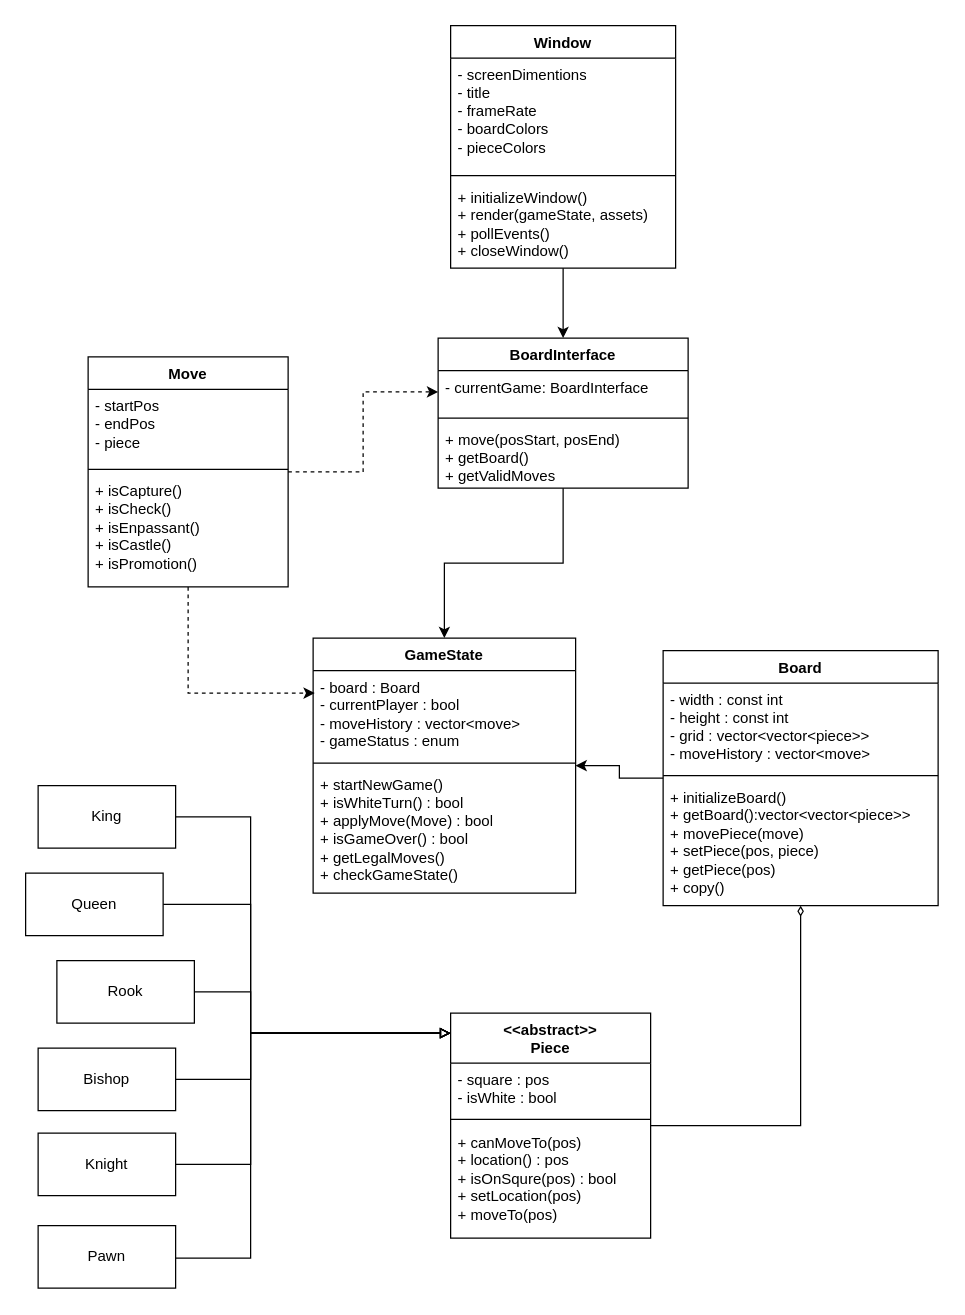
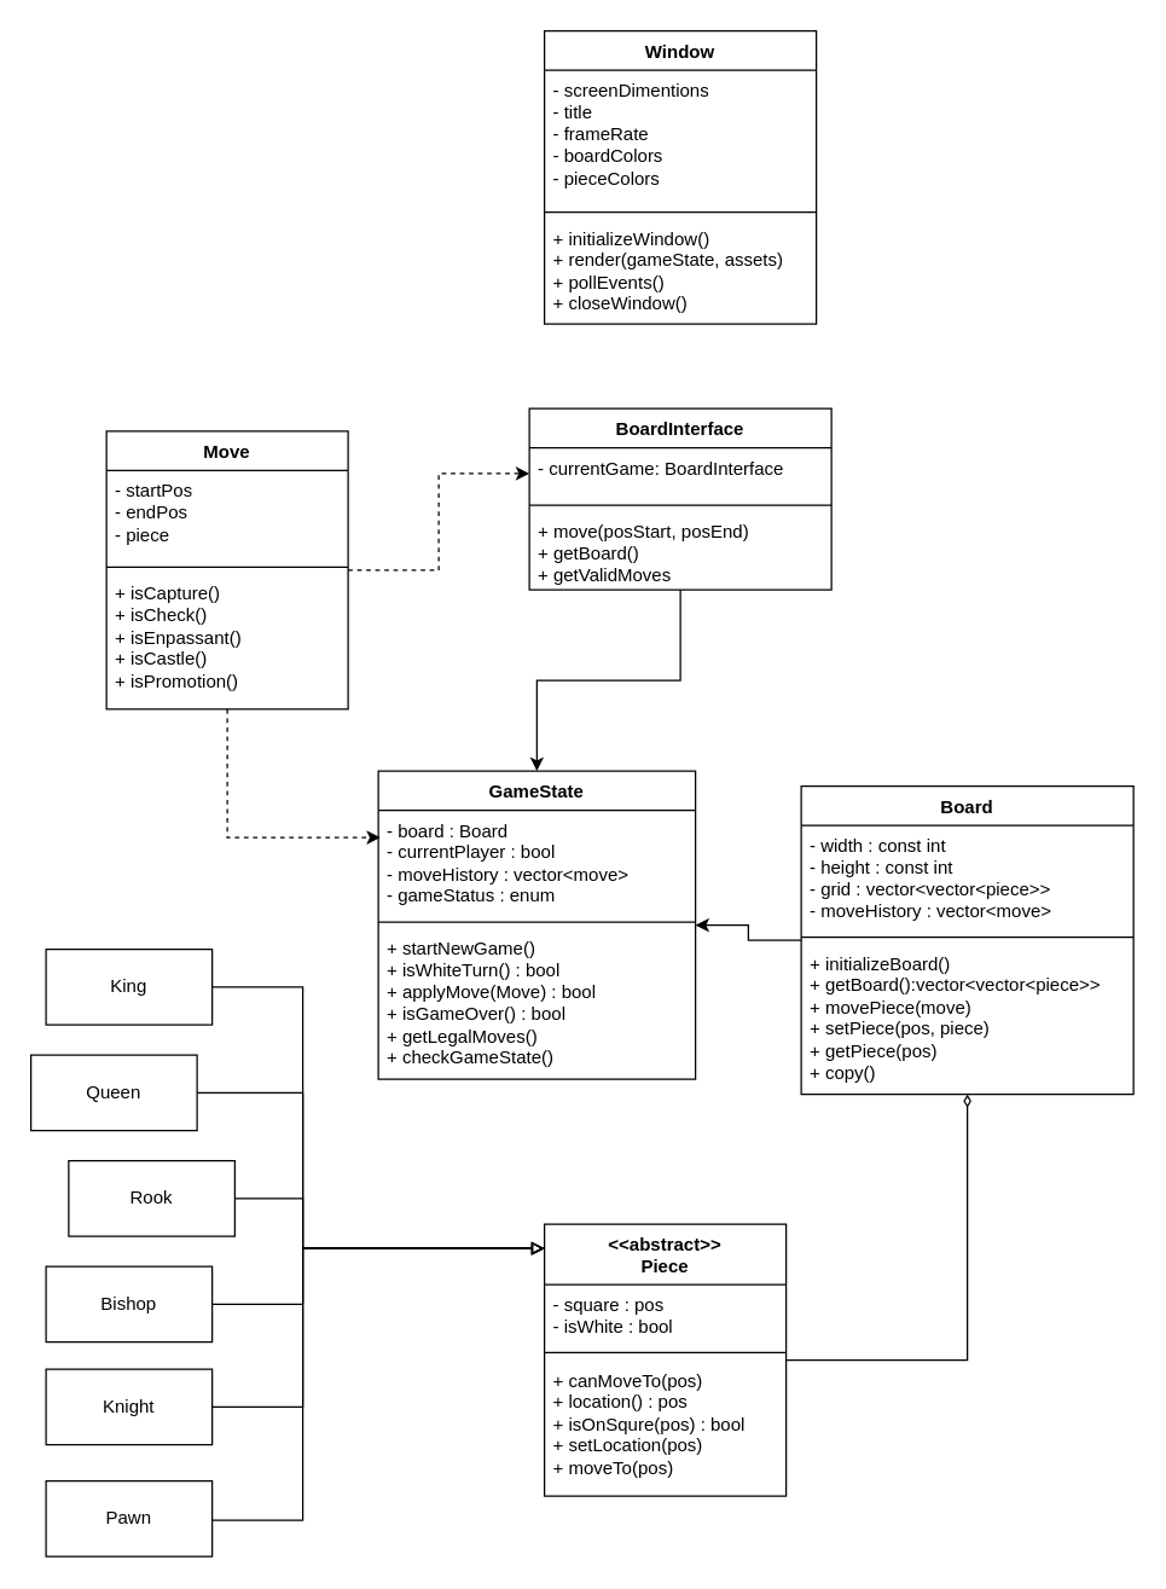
  <mxCell id="0" />
  <mxCell id="1" parent="0" />
  <mxCell id="2" value="BoardInterface" style="swimlane;fontStyle=1;align=center;verticalAlign=top;childLayout=stackLayout;horizontal=1;startSize=26;horizontalStack=0;resizeParent=1;resizeParentMax=0;resizeLast=0;collapsible=1;marginBottom=0;whiteSpace=wrap;html=1;" parent="1" vertex="1"><mxGeometry x="350" y="270" width="200" height="120" as="geometry" /></mxCell>
  <mxCell id="3" value="- currentGame: BoardInterface" style="text;strokeColor=none;fillColor=none;align=left;verticalAlign=top;spacingLeft=4;spacingRight=4;overflow=hidden;rotatable=0;points=[[0,0.5],[1,0.5]];portConstraint=eastwest;whiteSpace=wrap;html=1;" parent="2" vertex="1"><mxGeometry y="26" width="200" height="34" as="geometry" /></mxCell>
  <mxCell id="4" value="" style="line;strokeWidth=1;fillColor=none;align=left;verticalAlign=middle;spacingTop=-1;spacingLeft=3;spacingRight=3;rotatable=0;labelPosition=right;points=[];portConstraint=eastwest;strokeColor=inherit;" parent="2" vertex="1"><mxGeometry y="60" width="200" height="8" as="geometry" /></mxCell>
  <mxCell id="5" value="+ move(posStart, posEnd)&lt;div&gt;+ getBoard()&lt;/div&gt;&lt;div&gt;+ getValidMoves&lt;/div&gt;" style="text;strokeColor=none;fillColor=none;align=left;verticalAlign=top;spacingLeft=4;spacingRight=4;overflow=hidden;rotatable=0;points=[[0,0.5],[1,0.5]];portConstraint=eastwest;whiteSpace=wrap;html=1;" parent="2" vertex="1"><mxGeometry y="68" width="200" height="52" as="geometry" /></mxCell>
  <mxCell id="6" value="GameState&lt;div&gt;&lt;br&gt;&lt;/div&gt;" style="swimlane;fontStyle=1;align=center;verticalAlign=top;childLayout=stackLayout;horizontal=1;startSize=26;horizontalStack=0;resizeParent=1;resizeParentMax=0;resizeLast=0;collapsible=1;marginBottom=0;whiteSpace=wrap;html=1;" parent="1" vertex="1"><mxGeometry x="250" y="510" width="210" height="204" as="geometry" /></mxCell>
  <mxCell id="7" value="- board : Board&lt;div&gt;- currentPlayer : bool&lt;/div&gt;&lt;div&gt;- moveHistory : vector&amp;lt;move&amp;gt;&lt;/div&gt;&lt;div&gt;- gameStatus : enum&lt;/div&gt;" style="text;strokeColor=none;fillColor=none;align=left;verticalAlign=top;spacingLeft=4;spacingRight=4;overflow=hidden;rotatable=0;points=[[0,0.5],[1,0.5]];portConstraint=eastwest;whiteSpace=wrap;html=1;" parent="6" vertex="1"><mxGeometry y="26" width="210" height="70" as="geometry" /></mxCell>
  <mxCell id="8" value="" style="line;strokeWidth=1;fillColor=none;align=left;verticalAlign=middle;spacingTop=-1;spacingLeft=3;spacingRight=3;rotatable=0;labelPosition=right;points=[];portConstraint=eastwest;strokeColor=inherit;" parent="6" vertex="1"><mxGeometry y="96" width="210" height="8" as="geometry" /></mxCell>
  <mxCell id="9" value="&lt;div&gt;+ startNewGame()&lt;/div&gt;+ isWhiteTurn() : bool&lt;div&gt;+ applyMove(Move) : bool&lt;/div&gt;&lt;div&gt;+ isGameOver() : bool&lt;/div&gt;&lt;div&gt;+ getLegalMoves()&lt;/div&gt;&lt;div&gt;+ checkGameState()&lt;/div&gt;" style="text;strokeColor=none;fillColor=none;align=left;verticalAlign=top;spacingLeft=4;spacingRight=4;overflow=hidden;rotatable=0;points=[[0,0.5],[1,0.5]];portConstraint=eastwest;whiteSpace=wrap;html=1;" parent="6" vertex="1"><mxGeometry y="104" width="210" height="100" as="geometry" /></mxCell>
  <mxCell id="10" value="Window" style="swimlane;fontStyle=1;align=center;verticalAlign=top;childLayout=stackLayout;horizontal=1;startSize=26;horizontalStack=0;resizeParent=1;resizeParentMax=0;resizeLast=0;collapsible=1;marginBottom=0;whiteSpace=wrap;html=1;" parent="1" vertex="1"><mxGeometry x="360" y="20" width="180" height="194" as="geometry" /></mxCell>
  <mxCell id="11" value="- screenDimentions&lt;div&gt;- title&lt;/div&gt;&lt;div&gt;- frameRate&lt;/div&gt;&lt;div&gt;&lt;div&gt;- boardColors&lt;/div&gt;&lt;div&gt;- pieceColors&lt;/div&gt;&lt;/div&gt;" style="text;strokeColor=none;fillColor=none;align=left;verticalAlign=top;spacingLeft=4;spacingRight=4;overflow=hidden;rotatable=0;points=[[0,0.5],[1,0.5]];portConstraint=eastwest;whiteSpace=wrap;html=1;" parent="10" vertex="1"><mxGeometry y="26" width="180" height="90" as="geometry" /></mxCell>
  <mxCell id="12" value="" style="line;strokeWidth=1;fillColor=none;align=left;verticalAlign=middle;spacingTop=-1;spacingLeft=3;spacingRight=3;rotatable=0;labelPosition=right;points=[];portConstraint=eastwest;strokeColor=inherit;" parent="10" vertex="1"><mxGeometry y="116" width="180" height="8" as="geometry" /></mxCell>
  <mxCell id="13" value="&lt;div&gt;+ initializeWindow()&lt;/div&gt;+ render(gameState, assets)&lt;div&gt;+ pollEvents()&lt;/div&gt;&lt;div&gt;+ closeWindow()&lt;/div&gt;" style="text;strokeColor=none;fillColor=none;align=left;verticalAlign=top;spacingLeft=4;spacingRight=4;overflow=hidden;rotatable=0;points=[[0,0.5],[1,0.5]];portConstraint=eastwest;whiteSpace=wrap;html=1;" parent="10" vertex="1"><mxGeometry y="124" width="180" height="70" as="geometry" /></mxCell>
- <mxCell id="14" style="edgeStyle=orthogonalEdgeStyle;rounded=0;orthogonalLoop=1;jettySize=auto;html=1;" parent="1" source="10" target="2" edge="1"><mxGeometry relative="1" as="geometry"><mxPoint x="880" y="1030" as="targetPoint" /></mxGeometry></mxCell>
  <mxCell id="15" style="edgeStyle=orthogonalEdgeStyle;rounded=0;orthogonalLoop=1;jettySize=auto;html=1;endArrow=diamondThin;endFill=0;" parent="1" source="39" target="17" edge="1"><mxGeometry relative="1" as="geometry"><mxPoint x="340" y="816" as="sourcePoint" /></mxGeometry></mxCell>
  <mxCell id="16" style="edgeStyle=orthogonalEdgeStyle;rounded=0;orthogonalLoop=1;jettySize=auto;html=1;" parent="1" source="17" target="6" edge="1"><mxGeometry relative="1" as="geometry"><mxPoint x="210" y="490" as="sourcePoint" /><mxPoint x="270" y="510" as="targetPoint" /></mxGeometry></mxCell>
  <mxCell id="17" value="Board" style="swimlane;fontStyle=1;align=center;verticalAlign=top;childLayout=stackLayout;horizontal=1;startSize=26;horizontalStack=0;resizeParent=1;resizeParentMax=0;resizeLast=0;collapsible=1;marginBottom=0;whiteSpace=wrap;html=1;" parent="1" vertex="1"><mxGeometry x="530" y="520" width="220" height="204" as="geometry" /></mxCell>
  <mxCell id="18" value="&lt;div&gt;- width : const int&lt;/div&gt;&lt;div&gt;- height : const int&lt;/div&gt;- grid : vector&amp;lt;vector&amp;lt;piece&amp;gt;&amp;gt;&lt;div&gt;- moveHistory : vector&amp;lt;move&amp;gt;&lt;/div&gt;" style="text;strokeColor=none;fillColor=none;align=left;verticalAlign=top;spacingLeft=4;spacingRight=4;overflow=hidden;rotatable=0;points=[[0,0.5],[1,0.5]];portConstraint=eastwest;whiteSpace=wrap;html=1;" parent="17" vertex="1"><mxGeometry y="26" width="220" height="70" as="geometry" /></mxCell>
  <mxCell id="19" value="" style="line;strokeWidth=1;fillColor=none;align=left;verticalAlign=middle;spacingTop=-1;spacingLeft=3;spacingRight=3;rotatable=0;labelPosition=right;points=[];portConstraint=eastwest;strokeColor=inherit;" parent="17" vertex="1"><mxGeometry y="96" width="220" height="8" as="geometry" /></mxCell>
  <mxCell id="20" value="+ initializeBoard()&lt;div&gt;+ getBoard():vector&amp;lt;vector&amp;lt;piece&amp;gt;&amp;gt;&lt;div&gt;+ movePiece(move)&lt;/div&gt;&lt;div&gt;+ setPiece(pos, piece)&lt;/div&gt;&lt;div&gt;+ getPiece(pos)&lt;/div&gt;&lt;div&gt;+ copy()&lt;/div&gt;&lt;/div&gt;" style="text;strokeColor=none;fillColor=none;align=left;verticalAlign=top;spacingLeft=4;spacingRight=4;overflow=hidden;rotatable=0;points=[[0,0.5],[1,0.5]];portConstraint=eastwest;whiteSpace=wrap;html=1;" parent="17" vertex="1"><mxGeometry y="104" width="220" height="100" as="geometry" /></mxCell>
  <mxCell id="21" style="edgeStyle=orthogonalEdgeStyle;rounded=0;orthogonalLoop=1;jettySize=auto;html=1;endArrow=block;endFill=0;" parent="1" source="22" target="39" edge="1"><mxGeometry relative="1" as="geometry"><Array as="points"><mxPoint x="200" y="653" /><mxPoint x="200" y="826" /></Array><mxPoint x="670" y="590" as="targetPoint" /></mxGeometry></mxCell>
  <mxCell id="22" value="King" style="html=1;whiteSpace=wrap;" parent="1" vertex="1"><mxGeometry x="30" y="628" width="110" height="50" as="geometry" /></mxCell>
  <mxCell id="23" style="edgeStyle=orthogonalEdgeStyle;rounded=0;orthogonalLoop=1;jettySize=auto;html=1;endArrow=block;endFill=0;" parent="1" source="24" target="39" edge="1"><mxGeometry relative="1" as="geometry"><mxPoint x="670" y="590" as="targetPoint" /><Array as="points"><mxPoint x="200" y="723" /><mxPoint x="200" y="826" /></Array></mxGeometry></mxCell>
  <mxCell id="24" value="Queen" style="html=1;whiteSpace=wrap;" parent="1" vertex="1"><mxGeometry x="20" y="698" width="110" height="50" as="geometry" /></mxCell>
  <mxCell id="25" style="edgeStyle=orthogonalEdgeStyle;rounded=0;orthogonalLoop=1;jettySize=auto;html=1;endArrow=block;endFill=0;" parent="1" source="26" target="39" edge="1"><mxGeometry relative="1" as="geometry"><mxPoint x="670" y="590" as="targetPoint" /><Array as="points"><mxPoint x="200" y="793" /><mxPoint x="200" y="826" /></Array></mxGeometry></mxCell>
  <mxCell id="26" value="Rook" style="html=1;whiteSpace=wrap;" parent="1" vertex="1"><mxGeometry x="45" y="768" width="110" height="50" as="geometry" /></mxCell>
  <mxCell id="27" style="edgeStyle=orthogonalEdgeStyle;rounded=0;orthogonalLoop=1;jettySize=auto;html=1;endArrow=block;endFill=0;" parent="1" source="28" target="39" edge="1"><mxGeometry relative="1" as="geometry"><mxPoint x="670" y="590" as="targetPoint" /><Array as="points"><mxPoint x="200" y="863" /><mxPoint x="200" y="826" /></Array></mxGeometry></mxCell>
  <mxCell id="28" value="Bishop" style="html=1;whiteSpace=wrap;" parent="1" vertex="1"><mxGeometry x="30" y="838" width="110" height="50" as="geometry" /></mxCell>
  <mxCell id="29" style="edgeStyle=orthogonalEdgeStyle;rounded=0;orthogonalLoop=1;jettySize=auto;html=1;endArrow=block;endFill=0;" parent="1" source="30" target="39" edge="1"><mxGeometry relative="1" as="geometry"><mxPoint x="670" y="590" as="targetPoint" /><Array as="points"><mxPoint x="200" y="931" /><mxPoint x="200" y="826" /></Array></mxGeometry></mxCell>
  <mxCell id="30" value="Knight" style="html=1;whiteSpace=wrap;" parent="1" vertex="1"><mxGeometry x="30" y="906" width="110" height="50" as="geometry" /></mxCell>
  <mxCell id="31" value="Pawn" style="html=1;whiteSpace=wrap;" parent="1" vertex="1"><mxGeometry x="30" y="980" width="110" height="50" as="geometry" /></mxCell>
  <mxCell id="32" style="edgeStyle=orthogonalEdgeStyle;rounded=0;orthogonalLoop=1;jettySize=auto;html=1;" parent="1" source="2" target="6" edge="1"><mxGeometry relative="1" as="geometry"><mxPoint x="700" y="513.5" as="sourcePoint" /><mxPoint x="630" y="570" as="targetPoint" /></mxGeometry></mxCell>
  <mxCell id="33" style="edgeStyle=orthogonalEdgeStyle;rounded=0;orthogonalLoop=1;jettySize=auto;html=1;dashed=1;entryX=0;entryY=0.5;entryDx=0;entryDy=0;" parent="1" source="34" target="3" edge="1"><mxGeometry relative="1" as="geometry"><mxPoint x="750" y="624" as="targetPoint" /></mxGeometry></mxCell>
  <mxCell id="34" value="Move" style="swimlane;fontStyle=1;align=center;verticalAlign=top;childLayout=stackLayout;horizontal=1;startSize=26;horizontalStack=0;resizeParent=1;resizeParentMax=0;resizeLast=0;collapsible=1;marginBottom=0;whiteSpace=wrap;html=1;" parent="1" vertex="1"><mxGeometry x="70" y="285" width="160" height="184" as="geometry" /></mxCell>
  <mxCell id="35" value="- startPos&lt;div&gt;- endPos&lt;/div&gt;&lt;div&gt;- piece&lt;/div&gt;" style="text;strokeColor=none;fillColor=none;align=left;verticalAlign=top;spacingLeft=4;spacingRight=4;overflow=hidden;rotatable=0;points=[[0,0.5],[1,0.5]];portConstraint=eastwest;whiteSpace=wrap;html=1;" parent="34" vertex="1"><mxGeometry y="26" width="160" height="60" as="geometry" /></mxCell>
  <mxCell id="36" value="" style="line;strokeWidth=1;fillColor=none;align=left;verticalAlign=middle;spacingTop=-1;spacingLeft=3;spacingRight=3;rotatable=0;labelPosition=right;points=[];portConstraint=eastwest;strokeColor=inherit;" parent="34" vertex="1"><mxGeometry y="86" width="160" height="8" as="geometry" /></mxCell>
  <mxCell id="37" value="+ isCapture()&lt;div&gt;+ isCheck()&lt;/div&gt;&lt;div&gt;+ isEnpassant()&lt;/div&gt;&lt;div&gt;+ isCastle()&lt;/div&gt;&lt;div&gt;+ isPromotion()&lt;/div&gt;" style="text;strokeColor=none;fillColor=none;align=left;verticalAlign=top;spacingLeft=4;spacingRight=4;overflow=hidden;rotatable=0;points=[[0,0.5],[1,0.5]];portConstraint=eastwest;whiteSpace=wrap;html=1;" parent="34" vertex="1"><mxGeometry y="94" width="160" height="90" as="geometry" /></mxCell>
  <mxCell id="38" value="" style="edgeStyle=orthogonalEdgeStyle;rounded=0;orthogonalLoop=1;jettySize=auto;html=1;endArrow=block;endFill=0;" edge="1" parent="1" target="39"><mxGeometry relative="1" as="geometry"><mxPoint x="670" y="590" as="targetPoint" /><mxPoint x="140" y="1006" as="sourcePoint" /><Array as="points"><mxPoint x="200" y="1006" /><mxPoint x="200" y="826" /></Array></mxGeometry></mxCell>
  <mxCell id="39" value="&lt;div&gt;&amp;lt;&amp;lt;abstract&amp;gt;&amp;gt;&lt;/div&gt;Piece" style="swimlane;fontStyle=1;align=center;verticalAlign=top;childLayout=stackLayout;horizontal=1;startSize=40;horizontalStack=0;resizeParent=1;resizeParentMax=0;resizeLast=0;collapsible=1;marginBottom=0;whiteSpace=wrap;html=1;" parent="1" vertex="1"><mxGeometry x="360" y="810" width="160" height="180" as="geometry" /></mxCell>
  <mxCell id="40" value="- square : pos&lt;div&gt;- isWhite : bool&lt;/div&gt;" style="text;strokeColor=none;fillColor=none;align=left;verticalAlign=top;spacingLeft=4;spacingRight=4;overflow=hidden;rotatable=0;points=[[0,0.5],[1,0.5]];portConstraint=eastwest;whiteSpace=wrap;html=1;" parent="39" vertex="1"><mxGeometry y="40" width="160" height="40" as="geometry" /></mxCell>
  <mxCell id="41" value="" style="line;strokeWidth=1;fillColor=none;align=left;verticalAlign=middle;spacingTop=-1;spacingLeft=3;spacingRight=3;rotatable=0;labelPosition=right;points=[];portConstraint=eastwest;strokeColor=inherit;" parent="39" vertex="1"><mxGeometry y="80" width="160" height="10" as="geometry" /></mxCell>
  <mxCell id="42" value="+ canMoveTo(pos)&lt;div&gt;+ location() : pos&lt;/div&gt;&lt;div&gt;+ isOnSqure(pos) : bool&lt;/div&gt;&lt;div&gt;+ setLocation(pos)&lt;/div&gt;&lt;div&gt;+ moveTo(pos)&lt;/div&gt;" style="text;strokeColor=none;fillColor=none;align=left;verticalAlign=top;spacingLeft=4;spacingRight=4;overflow=hidden;rotatable=0;points=[[0,0.5],[1,0.5]];portConstraint=eastwest;whiteSpace=wrap;html=1;" parent="39" vertex="1"><mxGeometry y="90" width="160" height="90" as="geometry" /></mxCell>
  <mxCell id="43" style="edgeStyle=orthogonalEdgeStyle;rounded=0;orthogonalLoop=1;jettySize=auto;html=1;dashed=1;entryX=0.006;entryY=0.257;entryDx=0;entryDy=0;entryPerimeter=0;" edge="1" parent="1" source="34" target="7"><mxGeometry relative="1" as="geometry"><mxPoint x="560" y="387" as="targetPoint" /><mxPoint x="620" y="550" as="sourcePoint" /></mxGeometry></mxCell>
